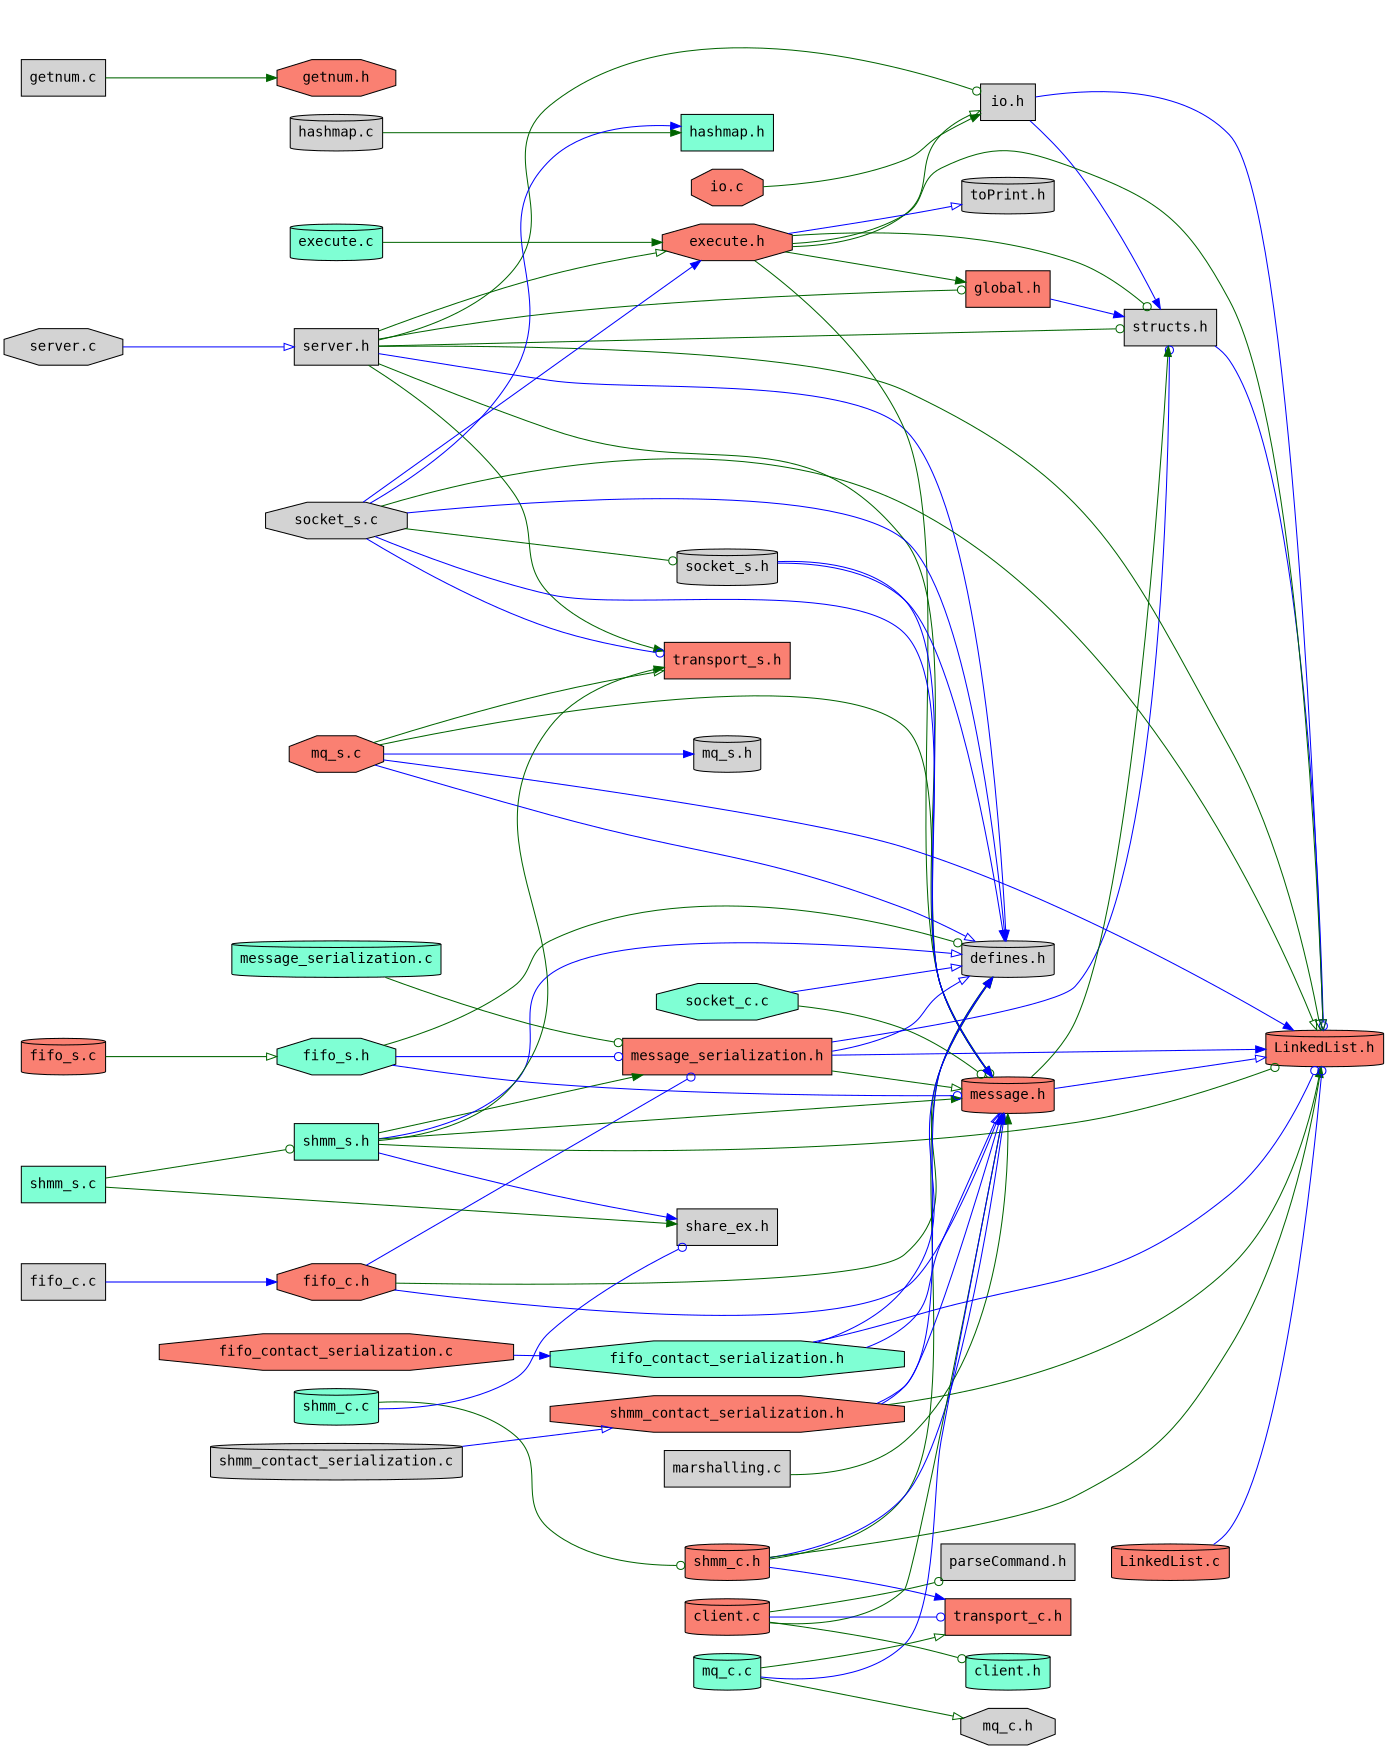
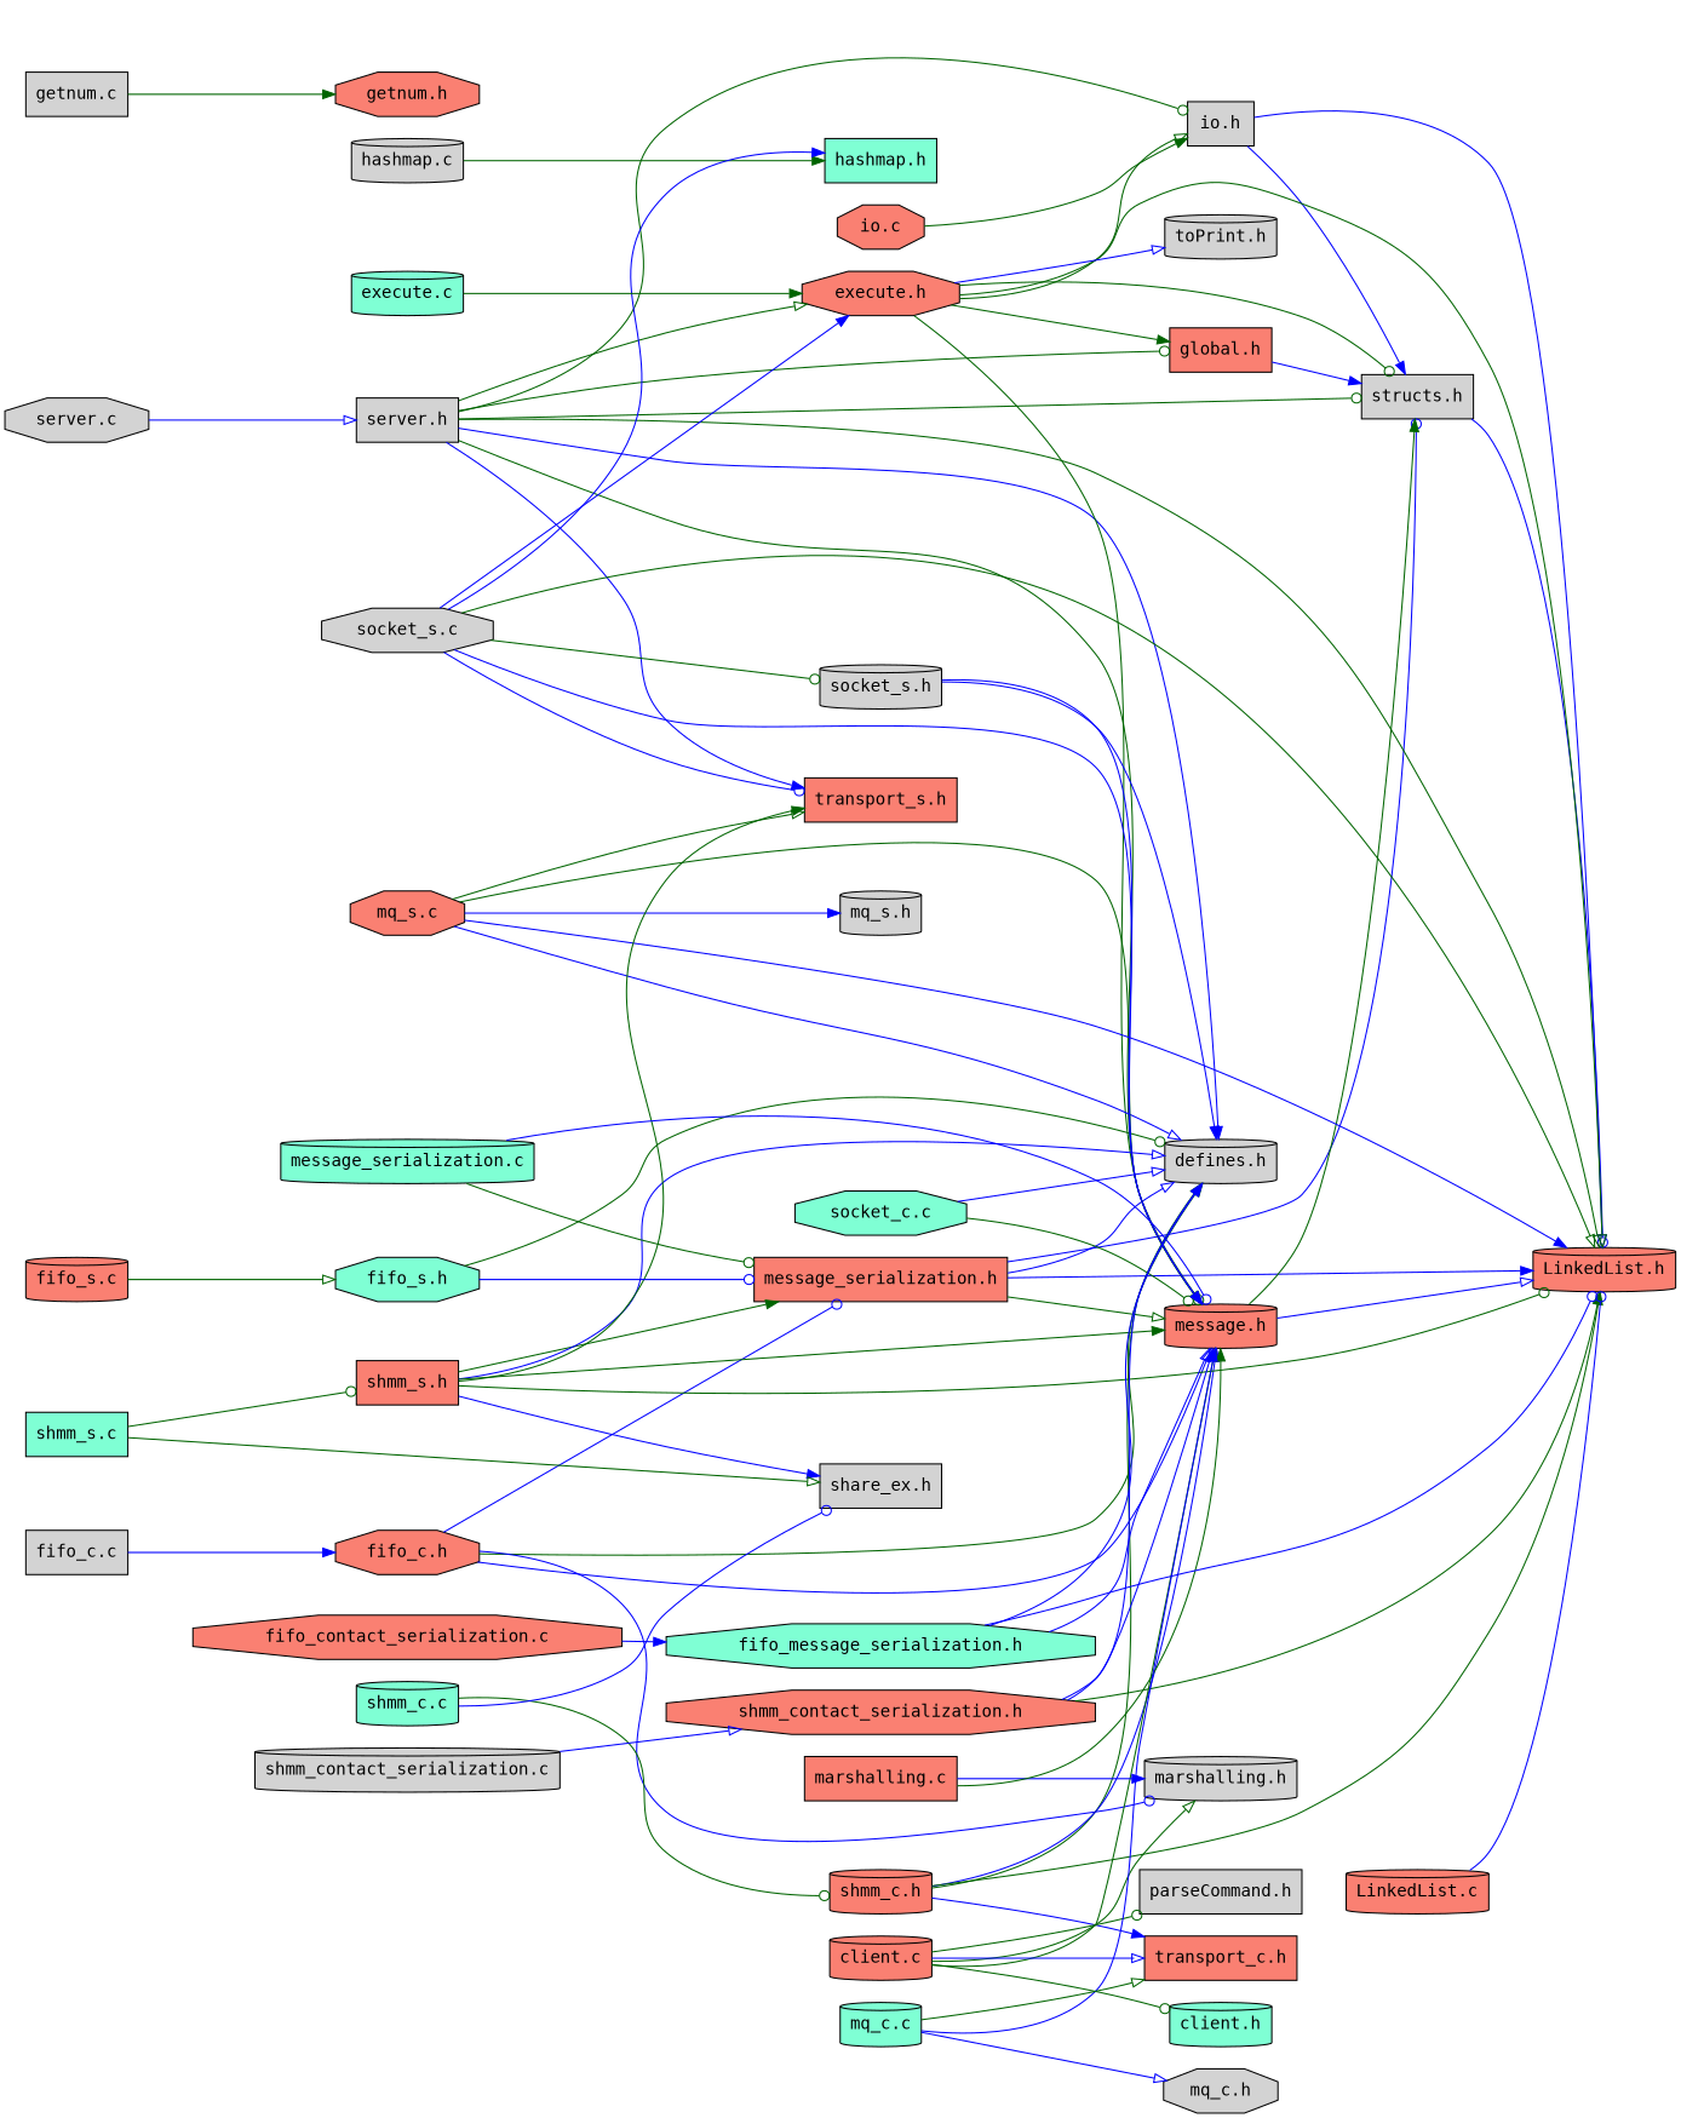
  digraph {
    clusterrank=local
    fontname="DejaVu Sans Mono"
    fontsize=16
    rankdir=LR
    node [fillcolor=salmon fontname="DejaVu Sans Mono" shape=cylinder style=filled]
    edge [arrowhead=normal color=blue fontname="DejaVu Sans Mono"]
    "fifo_c.h" [shape=octagon]
    "message_serialization.h" [shape=box]
    "defines.h" [fillcolor=lightgrey]
+   "marshalling.h" [fillcolor=lightgrey]
    "message.h"
    "LinkedList.h"
    "structs.h" [fillcolor=lightgrey shape=box]
    "fifo_c.c" [fillcolor=lightgrey shape=box]
    "shmm_c.c" [fillcolor=aquamarine]
    "shmm_c.h"
    "share_ex.h" [fillcolor=lightgrey shape=box]
    "transport_c.h" [shape=box]
    "server.h" [fillcolor=lightgrey shape=box]
    "io.h" [fillcolor=lightgrey shape=box]
    "execute.h" [shape=octagon]
    "transport_s.h" [shape=box]
    "global.h" [shape=box]
    "toPrint.h" [fillcolor=lightgrey]
    "io.c" [shape=octagon]
    "parseCommand.h" [fillcolor=lightgrey shape=box]
    "mq_s.c" [shape=octagon]
    "mq_s.h" [fillcolor=lightgrey]
-   "shmm_s.h" [fillcolor=aquamarine shape=box]
+   "shmm_s.h" [shape=box]
    "fifo_s.c"
    "fifo_s.h" [fillcolor=aquamarine shape=octagon]
    "client.c"
    "client.h" [fillcolor=aquamarine]
    "hashmap.h" [fillcolor=aquamarine shape=box]
    "hashmap.c" [fillcolor=lightgrey]
    "socket_c.c" [fillcolor=aquamarine shape=octagon]
    "server.c" [fillcolor=lightgrey shape=octagon]
    "getnum.c" [fillcolor=lightgrey shape=box]
    "getnum.h" [shape=octagon]
    "shmm_contact_serialization.h" [shape=octagon]
    "shmm_contact_serialization.c" [fillcolor=lightgrey]
-   "marshalling.c" [fillcolor=lightgrey shape=box]
+   "marshalling.c" [shape=box]
    "socket_s.h" [fillcolor=lightgrey]
    "mq_c.c" [fillcolor=aquamarine]
    "mq_c.h" [fillcolor=lightgrey shape=octagon]
    "socket_s.c" [fillcolor=lightgrey shape=octagon]
    "shmm_s.c" [fillcolor=aquamarine shape=box]
-   "fifo_contact_serialization.h" [fillcolor=aquamarine shape=octagon]
+   "fifo_contact_serialization.h" [fillcolor=aquamarine shape=octagon label="fifo_message_serialization.h"]
    "fifo_contact_serialization.c" [shape=octagon]
    "LinkedList.c"
    "execute.c" [fillcolor=aquamarine]
    "message_serialization.c" [fillcolor=aquamarine]
    "fifo_c.h" -> "message_serialization.h" [arrowhead=odot]
    "fifo_c.h" -> "defines.h" [color=darkgreen]
+   "fifo_c.h" -> "marshalling.h" [arrowhead=odot]
    "fifo_c.h" -> "message.h" [arrowhead=onormal]
    "message_serialization.h" -> "defines.h" [arrowhead=onormal]
    "message_serialization.h" -> "message.h" [arrowhead=onormal color=darkgreen]
    "message_serialization.h" -> "LinkedList.h"
    "message_serialization.h" -> "structs.h" [arrowhead=odot]
    "message.h" -> "LinkedList.h" [arrowhead=onormal]
    "message.h" -> "structs.h" [color=darkgreen]
    "structs.h" -> "LinkedList.h" [arrowhead=odot]
    "fifo_c.c" -> "fifo_c.h"
    "shmm_c.c" -> "shmm_c.h" [arrowhead=odot color=darkgreen]
    "shmm_c.c" -> "share_ex.h" [arrowhead=odot]
    "shmm_c.h" -> "defines.h" [arrowhead=onormal color=darkgreen]
    "shmm_c.h" -> "message.h"
    "shmm_c.h" -> "LinkedList.h" [color=darkgreen]
    "shmm_c.h" -> "transport_c.h"
    "server.h" -> "defines.h"
    "server.h" -> "message.h" [arrowhead=odot color=darkgreen]
    "server.h" -> "LinkedList.h" [arrowhead=onormal color=darkgreen]
    "server.h" -> "structs.h" [arrowhead=odot color=darkgreen]
    "server.h" -> "io.h" [arrowhead=odot color=darkgreen]
    "server.h" -> "execute.h" [arrowhead=onormal color=darkgreen]
-   "server.h" -> "transport_s.h" [color=darkgreen]
+   "server.h" -> "transport_s.h"
    "server.h" -> "global.h" [arrowhead=odot color=darkgreen]
    "io.h" -> "LinkedList.h" [arrowhead=onormal]
    "io.h" -> "structs.h"
    "execute.h" -> "message.h" [arrowhead=onormal color=darkgreen]
    "execute.h" -> "LinkedList.h" [arrowhead=onormal color=darkgreen]
    "execute.h" -> "structs.h" [arrowhead=odot color=darkgreen]
    "execute.h" -> "io.h" [arrowhead=onormal color=darkgreen]
    "execute.h" -> "global.h" [color=darkgreen]
    "execute.h" -> "toPrint.h" [arrowhead=onormal]
    "global.h" -> "structs.h"
    "io.c" -> "io.h" [color=darkgreen]
    "mq_s.c" -> "defines.h" [arrowhead=onormal]
    "mq_s.c" -> "message.h" [color=darkgreen]
    "mq_s.c" -> "LinkedList.h"
    "mq_s.c" -> "transport_s.h" [arrowhead=onormal color=darkgreen]
    "mq_s.c" -> "mq_s.h"
    "shmm_s.h" -> "message_serialization.h" [color=darkgreen]
    "shmm_s.h" -> "defines.h" [arrowhead=onormal]
    "shmm_s.h" -> "message.h" [color=darkgreen]
    "shmm_s.h" -> "LinkedList.h" [arrowhead=odot color=darkgreen]
    "shmm_s.h" -> "share_ex.h"
    "shmm_s.h" -> "transport_s.h" [color=darkgreen]
    "fifo_s.c" -> "fifo_s.h" [arrowhead=onormal color=darkgreen]
    "fifo_s.h" -> "message_serialization.h" [arrowhead=odot]
    "fifo_s.h" -> "defines.h" [arrowhead=odot color=darkgreen]
-   "fifo_s.h" -> "message.h" [arrowhead=odot]
+   "message_serialization.c" -> "message.h" [arrowhead=odot]
+   "client.c" -> "marshalling.h" [arrowhead=onormal color=darkgreen]
    "client.c" -> "message.h" [color=darkgreen]
-   "client.c" -> "transport_c.h" [arrowhead=odot]
+   "client.c" -> "transport_c.h" [arrowhead=onormal]
    "client.c" -> "parseCommand.h" [arrowhead=odot color=darkgreen]
    "client.c" -> "client.h" [arrowhead=odot color=darkgreen]
    "hashmap.c" -> "hashmap.h" [color=darkgreen]
    "socket_c.c" -> "defines.h" [arrowhead=onormal]
    "socket_c.c" -> "message.h" [arrowhead=odot color=darkgreen]
    "server.c" -> "server.h" [arrowhead=onormal]
    "getnum.c" -> "getnum.h" [color=darkgreen]
    "shmm_contact_serialization.h" -> "defines.h" [arrowhead=onormal]
    "shmm_contact_serialization.h" -> "message.h"
    "shmm_contact_serialization.h" -> "LinkedList.h" [color=darkgreen]
    "shmm_contact_serialization.c" -> "shmm_contact_serialization.h" [arrowhead=onormal]
+   "marshalling.c" -> "marshalling.h"
    "marshalling.c" -> "message.h" [color=darkgreen]
    "socket_s.h" -> "defines.h"
    "socket_s.h" -> "message.h"
    "mq_c.c" -> "message.h"
    "mq_c.c" -> "transport_c.h" [arrowhead=onormal color=darkgreen]
-   "mq_c.c" -> "mq_c.h" [arrowhead=onormal color=darkgreen]
-   "socket_s.c" -> "defines.h" [arrowhead=onormal]
+   "mq_c.c" -> "mq_c.h" [arrowhead=onormal]
    "socket_s.c" -> "message.h"
    "socket_s.c" -> "LinkedList.h" [arrowhead=onormal color=darkgreen]
    "socket_s.c" -> "execute.h"
    "socket_s.c" -> "transport_s.h" [arrowhead=odot]
    "socket_s.c" -> "hashmap.h"
    "socket_s.c" -> "socket_s.h" [arrowhead=odot color=darkgreen]
-   "shmm_s.c" -> "share_ex.h" [color=darkgreen]
+   "shmm_s.c" -> "share_ex.h" [arrowhead=onormal color=darkgreen]
    "shmm_s.c" -> "shmm_s.h" [arrowhead=odot color=darkgreen]
    "fifo_contact_serialization.h" -> "defines.h"
    "fifo_contact_serialization.h" -> "message.h" [arrowhead=onormal]
    "fifo_contact_serialization.h" -> "LinkedList.h" [arrowhead=odot]
    "fifo_contact_serialization.c" -> "fifo_contact_serialization.h"
    "LinkedList.c" -> "LinkedList.h" [arrowhead=odot]
    "execute.c" -> "execute.h" [color=darkgreen]
    "message_serialization.c" -> "message_serialization.h" [arrowhead=odot color=darkgreen]
  }
